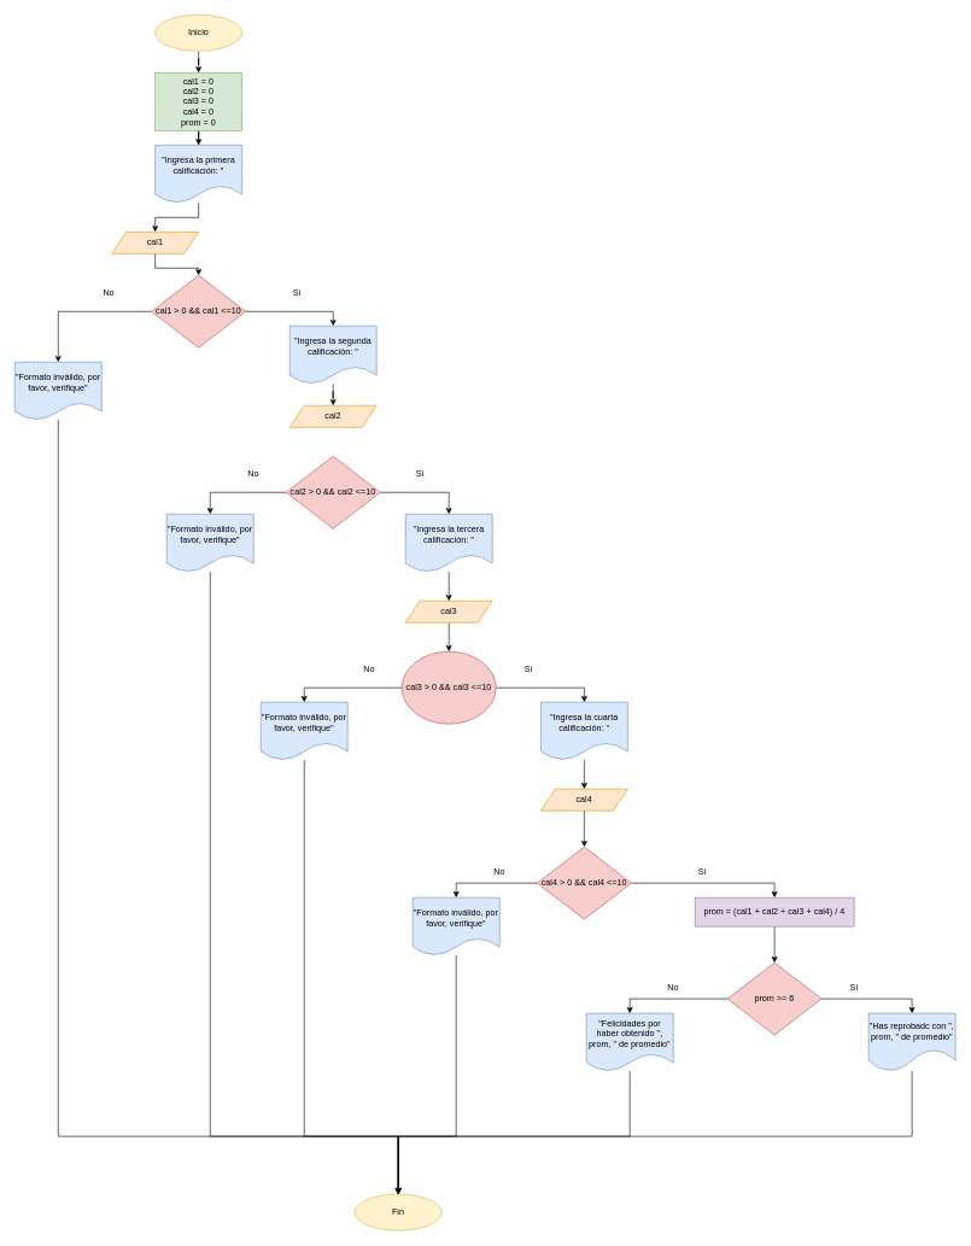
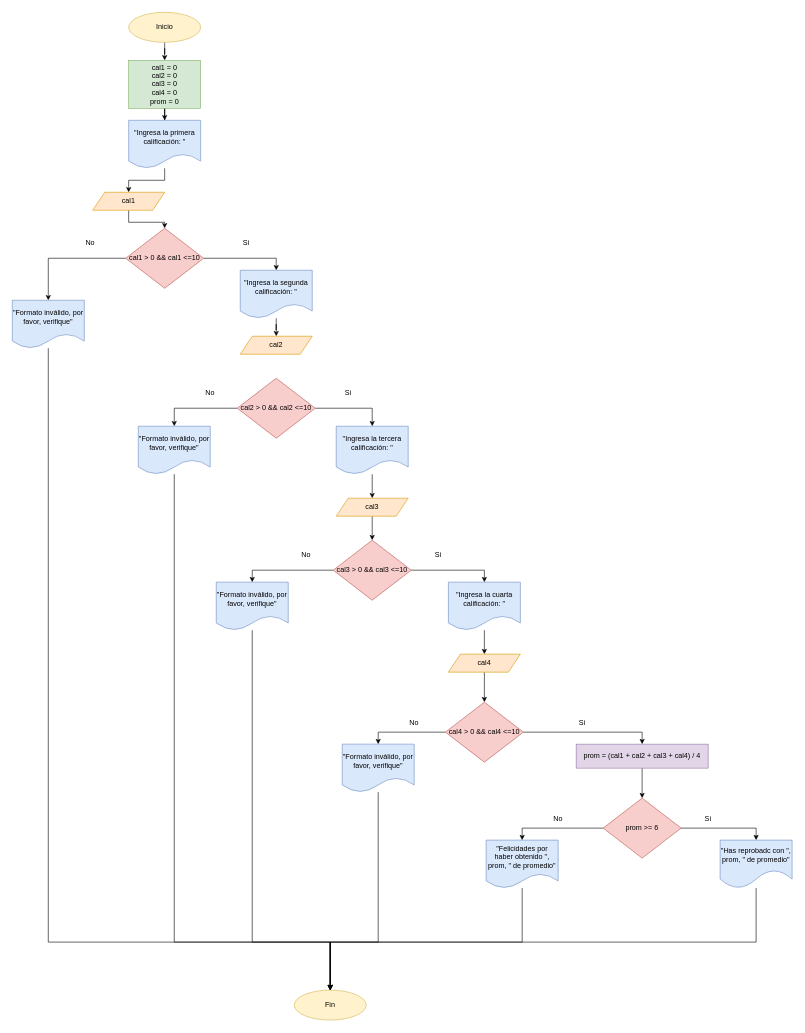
  <mxCell id="0" />
  <mxCell id="1" parent="0" />
  <mxCell id="2" value="" style="edgeStyle=orthogonalEdgeStyle;rounded=0;orthogonalLoop=1;jettySize=auto;html=1;" edge="1" parent="1" source="3" target="5"><mxGeometry relative="1" as="geometry" /></mxCell>
  <mxCell id="3" value="Inicio" style="ellipse;whiteSpace=wrap;html=1;fillColor=#fff2cc;strokeColor=#d6b656;" vertex="1" parent="1"><mxGeometry x="214" y="20" width="120" height="50" as="geometry" /></mxCell>
  <mxCell id="4" value="" style="edgeStyle=orthogonalEdgeStyle;rounded=0;orthogonalLoop=1;jettySize=auto;html=1;" edge="1" parent="1" source="5" target="7"><mxGeometry relative="1" as="geometry" /></mxCell>
  <mxCell id="5" value="cal1 = 0&lt;br&gt;cal2 = 0&lt;br&gt;cal3 = 0&lt;br&gt;cal4 = 0&lt;br&gt;prom = 0" style="rounded=0;whiteSpace=wrap;html=1;fillColor=#d5e8d4;strokeColor=#82b366;" vertex="1" parent="1"><mxGeometry x="214" y="100" width="120" height="80" as="geometry" /></mxCell>
  <mxCell id="6" value="" style="edgeStyle=orthogonalEdgeStyle;rounded=0;orthogonalLoop=1;jettySize=auto;html=1;" edge="1" parent="1" source="7" target="9"><mxGeometry relative="1" as="geometry" /></mxCell>
  <mxCell id="7" value="&quot;Ingresa la primera calificación: &quot;" style="shape=document;whiteSpace=wrap;html=1;boundedLbl=1;fillColor=#dae8fc;strokeColor=#6c8ebf;" vertex="1" parent="1"><mxGeometry x="214" y="200" width="120" height="80" as="geometry" /></mxCell>
  <mxCell id="8" style="edgeStyle=orthogonalEdgeStyle;rounded=0;orthogonalLoop=1;jettySize=auto;html=1;entryX=0.5;entryY=0;entryDx=0;entryDy=0;" edge="1" parent="1" source="9" target="12"><mxGeometry relative="1" as="geometry" /></mxCell>
  <mxCell id="9" value="cal1" style="shape=parallelogram;perimeter=parallelogramPerimeter;whiteSpace=wrap;html=1;fixedSize=1;fillColor=#ffe6cc;strokeColor=#d79b00;" vertex="1" parent="1"><mxGeometry x="154" y="320" width="120" height="30" as="geometry" /></mxCell>
  <mxCell id="10" value="" style="edgeStyle=orthogonalEdgeStyle;rounded=0;orthogonalLoop=1;jettySize=auto;html=1;entryX=0.5;entryY=0;entryDx=0;entryDy=0;" edge="1" parent="1" source="12" target="14"><mxGeometry relative="1" as="geometry" /></mxCell>
  <mxCell id="11" style="edgeStyle=orthogonalEdgeStyle;rounded=0;orthogonalLoop=1;jettySize=auto;html=1;entryX=0.5;entryY=0;entryDx=0;entryDy=0;" edge="1" parent="1" source="12" target="17"><mxGeometry relative="1" as="geometry" /></mxCell>
  <mxCell id="12" value="cal1 &amp;gt; 0 &amp;amp;&amp;amp; cal1 &amp;lt;=10" style="rhombus;whiteSpace=wrap;html=1;fillColor=#f8cecc;strokeColor=#b85450;" vertex="1" parent="1"><mxGeometry x="209" y="380" width="130" height="100" as="geometry" /></mxCell>
  <mxCell id="13" style="edgeStyle=orthogonalEdgeStyle;rounded=0;orthogonalLoop=1;jettySize=auto;html=1;" edge="1" parent="1" source="14" target="15"><mxGeometry relative="1" as="geometry"><Array as="points"><mxPoint x="80" y="1570" /><mxPoint x="550" y="1570" /></Array></mxGeometry></mxCell>
  <mxCell id="14" value="&quot;Formato inválido, por favor, verifique&quot;" style="shape=document;whiteSpace=wrap;html=1;boundedLbl=1;fillColor=#dae8fc;strokeColor=#6c8ebf;" vertex="1" parent="1"><mxGeometry x="20" y="500" width="120" height="80" as="geometry" /></mxCell>
  <mxCell id="15" value="Fin" style="ellipse;whiteSpace=wrap;html=1;fillColor=#fff2cc;strokeColor=#d6b656;" vertex="1" parent="1"><mxGeometry x="490" y="1650" width="120" height="50" as="geometry" /></mxCell>
  <mxCell id="16" value="" style="edgeStyle=orthogonalEdgeStyle;rounded=0;orthogonalLoop=1;jettySize=auto;html=1;" edge="1" parent="1" source="17" target="18"><mxGeometry relative="1" as="geometry" /></mxCell>
  <mxCell id="17" value="&quot;Ingresa la segunda calificación: &quot;" style="shape=document;whiteSpace=wrap;html=1;boundedLbl=1;fillColor=#dae8fc;strokeColor=#6c8ebf;" vertex="1" parent="1"><mxGeometry x="400" y="450" width="120" height="80" as="geometry" /></mxCell>
  <mxCell id="18" value="cal2" style="shape=parallelogram;perimeter=parallelogramPerimeter;whiteSpace=wrap;html=1;fixedSize=1;fillColor=#ffe6cc;strokeColor=#d79b00;" vertex="1" parent="1"><mxGeometry x="400" y="560" width="120" height="30" as="geometry" /></mxCell>
  <mxCell id="19" style="edgeStyle=orthogonalEdgeStyle;rounded=0;orthogonalLoop=1;jettySize=auto;html=1;entryX=0.5;entryY=0;entryDx=0;entryDy=0;" edge="1" parent="1" source="21" target="23"><mxGeometry relative="1" as="geometry" /></mxCell>
  <mxCell id="20" style="edgeStyle=orthogonalEdgeStyle;rounded=0;orthogonalLoop=1;jettySize=auto;html=1;entryX=0.5;entryY=0;entryDx=0;entryDy=0;" edge="1" parent="1" source="21" target="25"><mxGeometry relative="1" as="geometry" /></mxCell>
  <mxCell id="21" value="cal2 &amp;gt; 0 &amp;amp;&amp;amp; cal2 &amp;lt;=10" style="rhombus;whiteSpace=wrap;html=1;fillColor=#f8cecc;strokeColor=#b85450;" vertex="1" parent="1"><mxGeometry x="395" y="630" width="130" height="100" as="geometry" /></mxCell>
  <mxCell id="22" style="edgeStyle=orthogonalEdgeStyle;rounded=0;orthogonalLoop=1;jettySize=auto;html=1;entryX=0.5;entryY=0;entryDx=0;entryDy=0;" edge="1" parent="1" source="23" target="15"><mxGeometry relative="1" as="geometry"><Array as="points"><mxPoint x="290" y="1570" /><mxPoint x="550" y="1570" /></Array></mxGeometry></mxCell>
  <mxCell id="23" value="&quot;Formato inválido, por favor, verifique&quot;" style="shape=document;whiteSpace=wrap;html=1;boundedLbl=1;fillColor=#dae8fc;strokeColor=#6c8ebf;" vertex="1" parent="1"><mxGeometry x="230" y="710" width="120" height="80" as="geometry" /></mxCell>
  <mxCell id="24" value="" style="edgeStyle=orthogonalEdgeStyle;rounded=0;orthogonalLoop=1;jettySize=auto;html=1;" edge="1" parent="1" source="25" target="27"><mxGeometry relative="1" as="geometry" /></mxCell>
  <mxCell id="25" value="&quot;Ingresa la tercera calificación: &quot;" style="shape=document;whiteSpace=wrap;html=1;boundedLbl=1;fillColor=#dae8fc;strokeColor=#6c8ebf;" vertex="1" parent="1"><mxGeometry x="560" y="710" width="120" height="80" as="geometry" /></mxCell>
  <mxCell id="26" value="" style="edgeStyle=orthogonalEdgeStyle;rounded=0;orthogonalLoop=1;jettySize=auto;html=1;" edge="1" parent="1" source="27" target="30"><mxGeometry relative="1" as="geometry" /></mxCell>
  <mxCell id="27" value="cal3" style="shape=parallelogram;perimeter=parallelogramPerimeter;whiteSpace=wrap;html=1;fixedSize=1;fillColor=#ffe6cc;strokeColor=#d79b00;" vertex="1" parent="1"><mxGeometry x="560" y="830" width="120" height="30" as="geometry" /></mxCell>
  <mxCell id="28" style="edgeStyle=orthogonalEdgeStyle;rounded=0;orthogonalLoop=1;jettySize=auto;html=1;entryX=0.5;entryY=0;entryDx=0;entryDy=0;" edge="1" parent="1" source="30" target="32"><mxGeometry relative="1" as="geometry" /></mxCell>
  <mxCell id="29" style="edgeStyle=orthogonalEdgeStyle;rounded=0;orthogonalLoop=1;jettySize=auto;html=1;entryX=0.5;entryY=0;entryDx=0;entryDy=0;" edge="1" parent="1" source="30" target="34"><mxGeometry relative="1" as="geometry" /></mxCell>
- <mxCell id="30" value="cal3 &amp;gt; 0 &amp;amp;&amp;amp; cal3 &amp;lt;=10" style="ellipse;whiteSpace=wrap;html=1;fillColor=#f8cecc;strokeColor=#b85450;" vertex="1" parent="1"><mxGeometry x="555" y="900" width="130" height="100" as="geometry" /></mxCell>
+ <mxCell id="30" value="cal3 &amp;gt; 0 &amp;amp;&amp;amp; cal3 &amp;lt;=10" style="rhombus;whiteSpace=wrap;html=1;fillColor=#f8cecc;strokeColor=#b85450;" vertex="1" parent="1"><mxGeometry x="555" y="900" width="130" height="100" as="geometry" /></mxCell>
  <mxCell id="31" style="edgeStyle=orthogonalEdgeStyle;rounded=0;orthogonalLoop=1;jettySize=auto;html=1;entryX=0.5;entryY=0;entryDx=0;entryDy=0;" edge="1" parent="1" source="32" target="15"><mxGeometry relative="1" as="geometry"><Array as="points"><mxPoint x="420" y="1570" /><mxPoint x="550" y="1570" /></Array></mxGeometry></mxCell>
  <mxCell id="32" value="&quot;Formato inválido, por favor, verifique&quot;" style="shape=document;whiteSpace=wrap;html=1;boundedLbl=1;fillColor=#dae8fc;strokeColor=#6c8ebf;" vertex="1" parent="1"><mxGeometry x="360" y="970" width="120" height="80" as="geometry" /></mxCell>
  <mxCell id="33" value="" style="edgeStyle=orthogonalEdgeStyle;rounded=0;orthogonalLoop=1;jettySize=auto;html=1;" edge="1" parent="1" source="34" target="36"><mxGeometry relative="1" as="geometry" /></mxCell>
  <mxCell id="34" value="&quot;Ingresa la cuarta calificación: &quot;" style="shape=document;whiteSpace=wrap;html=1;boundedLbl=1;fillColor=#dae8fc;strokeColor=#6c8ebf;" vertex="1" parent="1"><mxGeometry x="747" y="970" width="120" height="80" as="geometry" /></mxCell>
  <mxCell id="35" value="" style="edgeStyle=orthogonalEdgeStyle;rounded=0;orthogonalLoop=1;jettySize=auto;html=1;" edge="1" parent="1" source="36" target="39"><mxGeometry relative="1" as="geometry" /></mxCell>
  <mxCell id="36" value="cal4" style="shape=parallelogram;perimeter=parallelogramPerimeter;whiteSpace=wrap;html=1;fixedSize=1;fillColor=#ffe6cc;strokeColor=#d79b00;" vertex="1" parent="1"><mxGeometry x="747" y="1090" width="120" height="30" as="geometry" /></mxCell>
  <mxCell id="37" style="edgeStyle=orthogonalEdgeStyle;rounded=0;orthogonalLoop=1;jettySize=auto;html=1;entryX=0.5;entryY=0;entryDx=0;entryDy=0;" edge="1" parent="1" source="39" target="41"><mxGeometry relative="1" as="geometry" /></mxCell>
  <mxCell id="38" style="edgeStyle=orthogonalEdgeStyle;rounded=0;orthogonalLoop=1;jettySize=auto;html=1;entryX=0.5;entryY=0;entryDx=0;entryDy=0;" edge="1" parent="1" source="39" target="43"><mxGeometry relative="1" as="geometry" /></mxCell>
  <mxCell id="39" value="cal4 &amp;gt; 0 &amp;amp;&amp;amp; cal4 &amp;lt;=10" style="rhombus;whiteSpace=wrap;html=1;fillColor=#f8cecc;strokeColor=#b85450;" vertex="1" parent="1"><mxGeometry x="742" y="1170" width="130" height="100" as="geometry" /></mxCell>
  <mxCell id="40" style="edgeStyle=orthogonalEdgeStyle;rounded=0;orthogonalLoop=1;jettySize=auto;html=1;" edge="1" parent="1" source="41" target="15"><mxGeometry relative="1" as="geometry"><Array as="points"><mxPoint x="630" y="1570" /><mxPoint x="550" y="1570" /></Array></mxGeometry></mxCell>
  <mxCell id="41" value="&quot;Formato inválido, por favor, verifique&quot;" style="shape=document;whiteSpace=wrap;html=1;boundedLbl=1;fillColor=#dae8fc;strokeColor=#6c8ebf;" vertex="1" parent="1"><mxGeometry x="570" y="1240" width="120" height="80" as="geometry" /></mxCell>
  <mxCell id="42" value="" style="edgeStyle=orthogonalEdgeStyle;rounded=0;orthogonalLoop=1;jettySize=auto;html=1;" edge="1" parent="1" source="43" target="47"><mxGeometry relative="1" as="geometry" /></mxCell>
  <mxCell id="43" value="prom = (cal1 + cal2 + cal3 + cal4) / 4" style="rounded=0;whiteSpace=wrap;html=1;fillColor=#e1d5e7;strokeColor=#9673a6;" vertex="1" parent="1"><mxGeometry x="960" y="1240" width="220" height="40" as="geometry" /></mxCell>
  <mxCell id="44" style="edgeStyle=orthogonalEdgeStyle;rounded=0;orthogonalLoop=1;jettySize=auto;html=1;exitX=0.5;exitY=1;exitDx=0;exitDy=0;" edge="1" parent="1" source="43" target="43"><mxGeometry relative="1" as="geometry" /></mxCell>
  <mxCell id="45" style="edgeStyle=orthogonalEdgeStyle;rounded=0;orthogonalLoop=1;jettySize=auto;html=1;entryX=0.5;entryY=0;entryDx=0;entryDy=0;" edge="1" parent="1" source="47" target="49"><mxGeometry relative="1" as="geometry" /></mxCell>
  <mxCell id="46" style="edgeStyle=orthogonalEdgeStyle;rounded=0;orthogonalLoop=1;jettySize=auto;html=1;entryX=0.5;entryY=0;entryDx=0;entryDy=0;" edge="1" parent="1" source="47" target="51"><mxGeometry relative="1" as="geometry" /></mxCell>
  <mxCell id="47" value="prom &amp;gt;= 6" style="rhombus;whiteSpace=wrap;html=1;fillColor=#f8cecc;strokeColor=#b85450;" vertex="1" parent="1"><mxGeometry x="1005" y="1330" width="130" height="100" as="geometry" /></mxCell>
  <mxCell id="48" style="edgeStyle=orthogonalEdgeStyle;rounded=0;orthogonalLoop=1;jettySize=auto;html=1;" edge="1" parent="1" source="49"><mxGeometry relative="1" as="geometry"><mxPoint x="550" y="1650" as="targetPoint" /><Array as="points"><mxPoint x="870" y="1570" /><mxPoint x="550" y="1570" /></Array></mxGeometry></mxCell>
  <mxCell id="49" value="&quot;Felicidades por haber obtenido &quot;, prom, &quot; de promedio&quot;" style="shape=document;whiteSpace=wrap;html=1;boundedLbl=1;fillColor=#dae8fc;strokeColor=#6c8ebf;" vertex="1" parent="1"><mxGeometry x="810" y="1400" width="120" height="80" as="geometry" /></mxCell>
  <mxCell id="50" style="edgeStyle=orthogonalEdgeStyle;rounded=0;orthogonalLoop=1;jettySize=auto;html=1;entryX=0.5;entryY=0;entryDx=0;entryDy=0;" edge="1" parent="1" source="51" target="15"><mxGeometry relative="1" as="geometry"><Array as="points"><mxPoint x="1260" y="1570" /><mxPoint x="550" y="1570" /></Array></mxGeometry></mxCell>
  <mxCell id="51" value="&quot;Has reprobadc con &quot;, prom, &quot; de promedio&quot;" style="shape=document;whiteSpace=wrap;html=1;boundedLbl=1;fillColor=#dae8fc;strokeColor=#6c8ebf;size=0.375;" vertex="1" parent="1"><mxGeometry x="1200" y="1400" width="120" height="80" as="geometry" /></mxCell>
  <mxCell id="52" value="Si" style="text;html=1;strokeColor=none;fillColor=none;align=center;verticalAlign=middle;whiteSpace=wrap;rounded=0;" vertex="1" parent="1"><mxGeometry x="380" y="390" width="60" height="30" as="geometry" /></mxCell>
  <mxCell id="53" value="No" style="text;html=1;strokeColor=none;fillColor=none;align=center;verticalAlign=middle;whiteSpace=wrap;rounded=0;" vertex="1" parent="1"><mxGeometry x="120" y="390" width="60" height="30" as="geometry" /></mxCell>
  <mxCell id="54" value="No" style="text;html=1;strokeColor=none;fillColor=none;align=center;verticalAlign=middle;whiteSpace=wrap;rounded=0;" vertex="1" parent="1"><mxGeometry x="320" y="640" width="60" height="30" as="geometry" /></mxCell>
  <mxCell id="55" value="Si" style="text;html=1;strokeColor=none;fillColor=none;align=center;verticalAlign=middle;whiteSpace=wrap;rounded=0;" vertex="1" parent="1"><mxGeometry x="550" y="640" width="60" height="30" as="geometry" /></mxCell>
  <mxCell id="56" value="No" style="text;html=1;strokeColor=none;fillColor=none;align=center;verticalAlign=middle;whiteSpace=wrap;rounded=0;" vertex="1" parent="1"><mxGeometry x="480" y="910" width="60" height="30" as="geometry" /></mxCell>
  <mxCell id="57" value="Si" style="text;html=1;strokeColor=none;fillColor=none;align=center;verticalAlign=middle;whiteSpace=wrap;rounded=0;" vertex="1" parent="1"><mxGeometry x="700" y="910" width="60" height="30" as="geometry" /></mxCell>
  <mxCell id="58" value="No" style="text;html=1;strokeColor=none;fillColor=none;align=center;verticalAlign=middle;whiteSpace=wrap;rounded=0;" vertex="1" parent="1"><mxGeometry x="660" y="1190" width="60" height="30" as="geometry" /></mxCell>
  <mxCell id="59" value="Si" style="text;html=1;strokeColor=none;fillColor=none;align=center;verticalAlign=middle;whiteSpace=wrap;rounded=0;" vertex="1" parent="1"><mxGeometry x="940" y="1190" width="60" height="30" as="geometry" /></mxCell>
  <mxCell id="60" value="No" style="text;html=1;strokeColor=none;fillColor=none;align=center;verticalAlign=middle;whiteSpace=wrap;rounded=0;" vertex="1" parent="1"><mxGeometry x="900" y="1350" width="60" height="30" as="geometry" /></mxCell>
  <mxCell id="61" value="Si" style="text;html=1;strokeColor=none;fillColor=none;align=center;verticalAlign=middle;whiteSpace=wrap;rounded=0;" vertex="1" parent="1"><mxGeometry x="1150" y="1350" width="60" height="30" as="geometry" /></mxCell>
